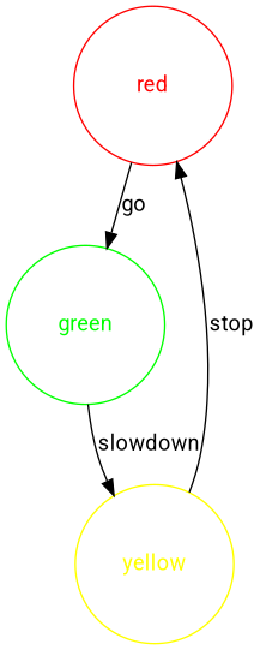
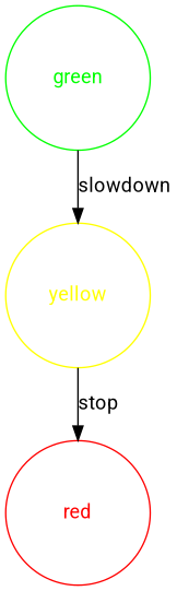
  digraph {
    overlap_shrink=true
    rankdir=TB
    fontname=Roboto
    node [fillcolor=white fixedsize=true shape=circle style="filled,solid" fontname=Roboto]
    edge [splines=curved fontname=Roboto]
    red [color=red fontcolor=red height=1.4 width=1.4]
    green [color=green fontcolor=green height=1.4 width=1.4]
    yellow [color=yellow fontcolor=yellow height=1.4 width=1.4]
-   red -> green [label=go]
    green -> yellow [label=slowdown]
    yellow -> red [label=stop]
  }
